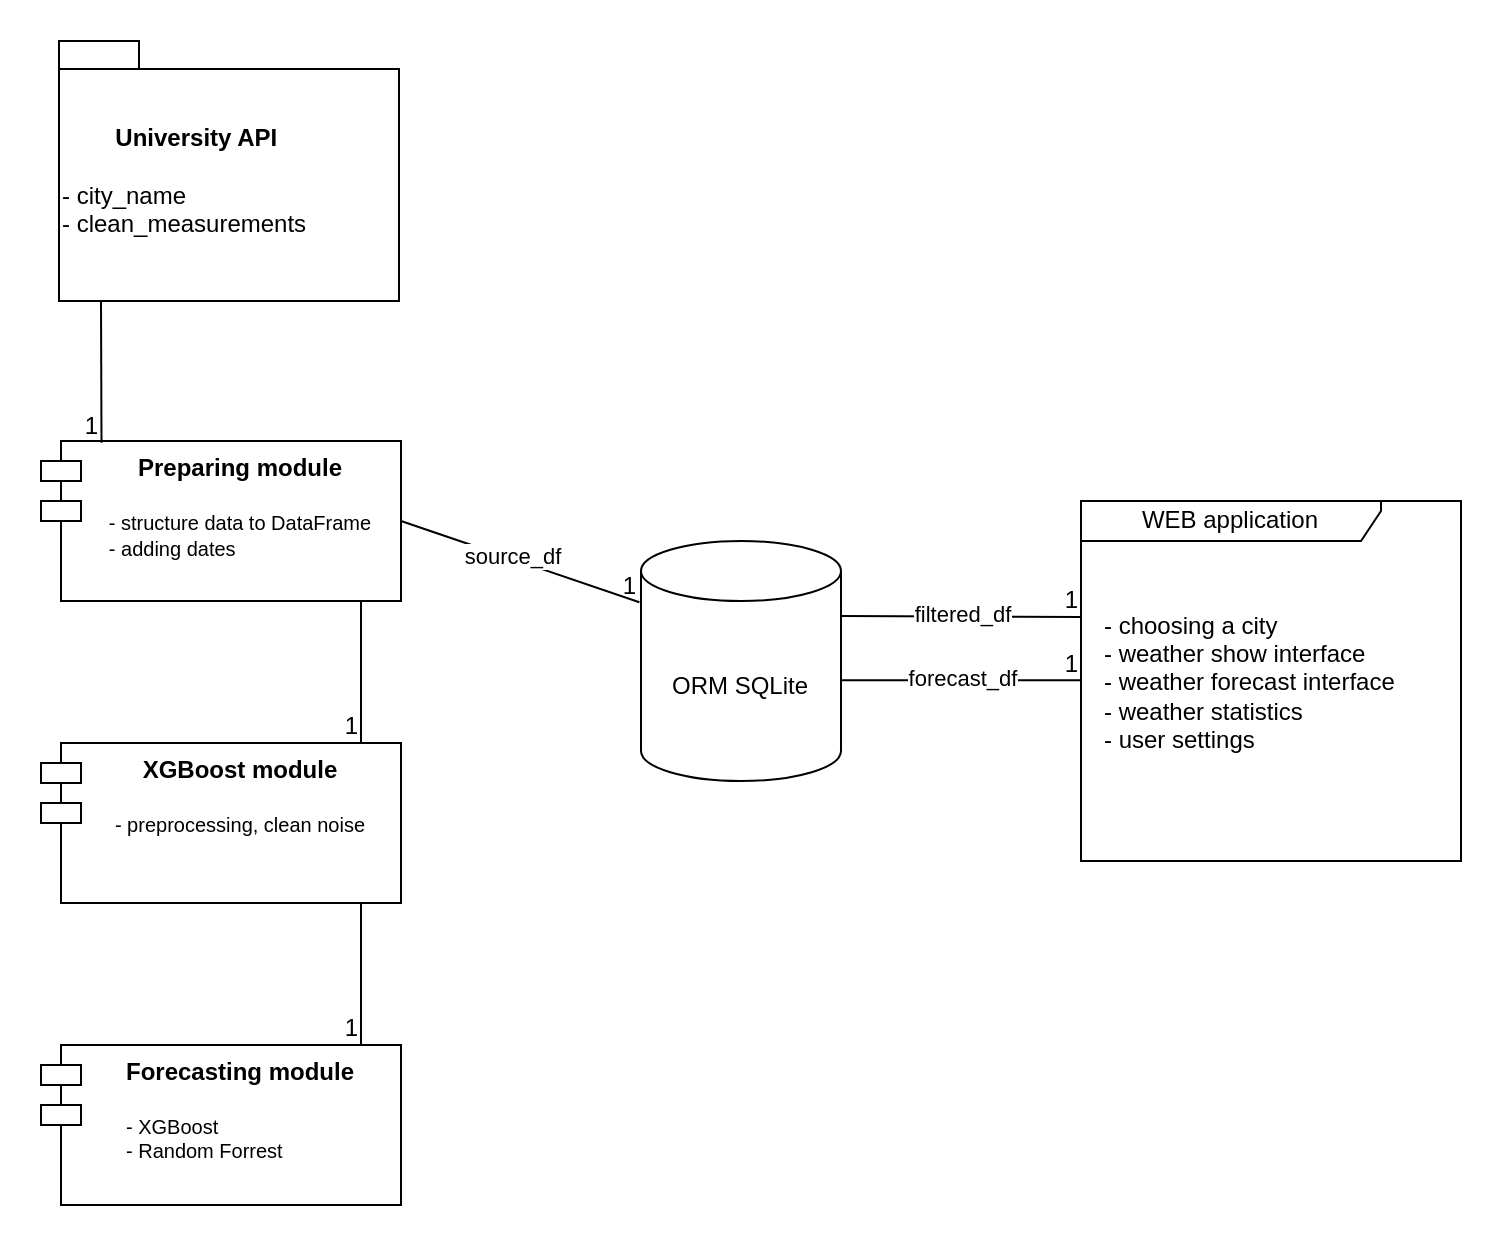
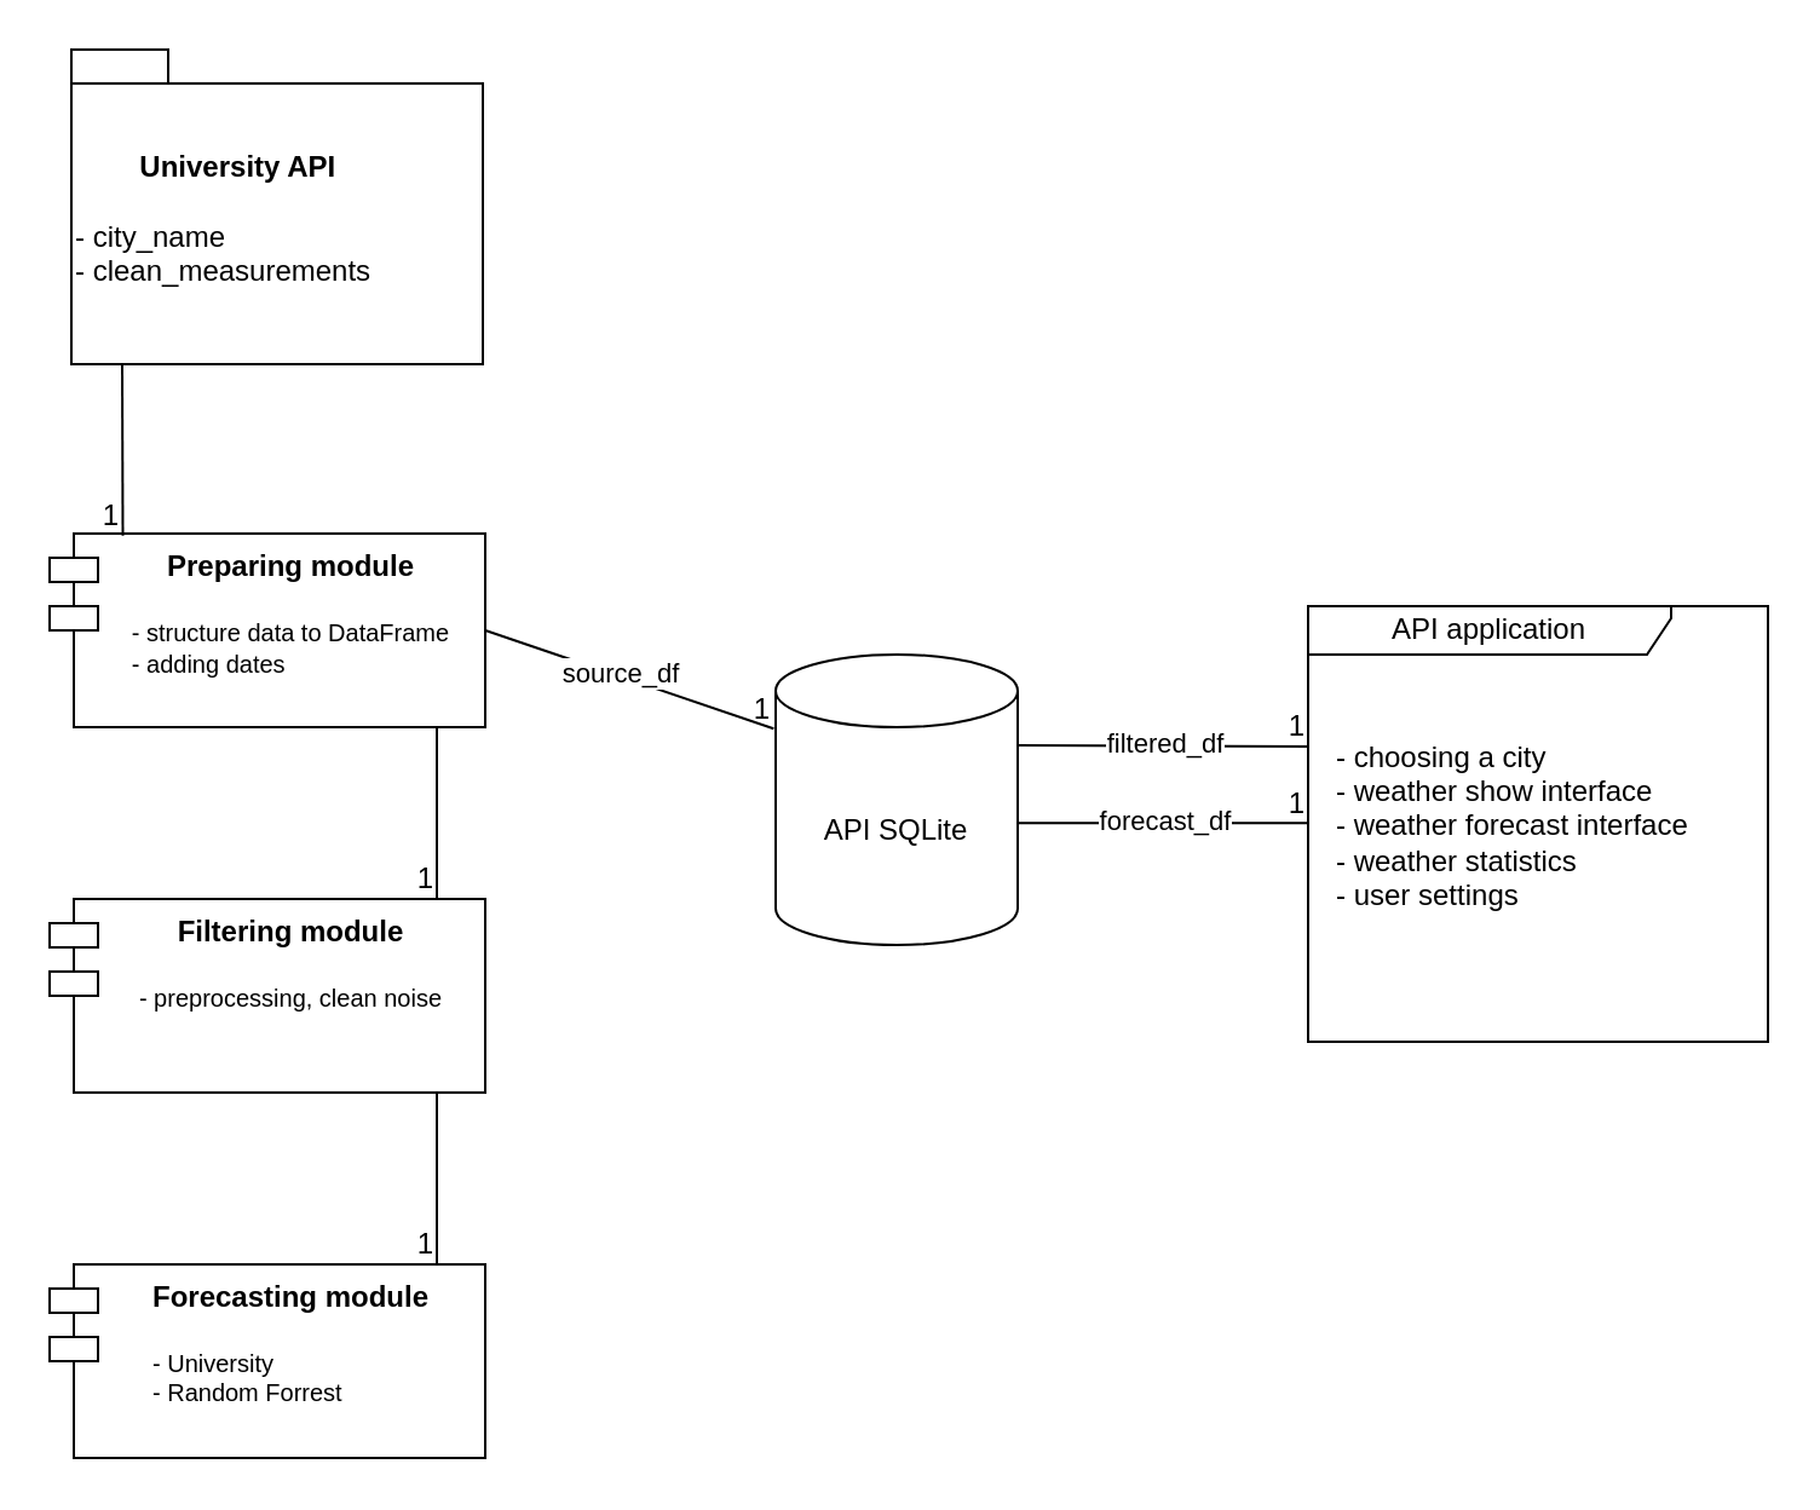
  <mxCell id="0" />
  <mxCell id="1" parent="0" />
  <mxCell id="2" value="&lt;span style=&quot;white-space: pre;&quot;&gt;&#09;&lt;/span&gt;University API&lt;br&gt;&lt;br&gt;&lt;div style=&quot;text-align: justify;&quot;&gt;&lt;span style=&quot;font-weight: normal; background-color: initial;&quot;&gt;- city_name&lt;/span&gt;&lt;/div&gt;&lt;span style=&quot;font-weight: normal;&quot;&gt;&lt;div style=&quot;text-align: justify;&quot;&gt;&lt;span style=&quot;background-color: initial;&quot;&gt;- clean_measurements&lt;/span&gt;&lt;/div&gt;&lt;/span&gt;" style="shape=folder;fontStyle=1;spacingTop=10;tabWidth=40;tabHeight=14;tabPosition=left;html=1;whiteSpace=wrap;align=left;" vertex="1" parent="1"><mxGeometry x="29" y="20" width="170" height="130" as="geometry" /></mxCell>
- <mxCell id="3" value="ORM SQLite" style="shape=cylinder3;whiteSpace=wrap;html=1;boundedLbl=1;backgroundOutline=1;size=15;" vertex="1" parent="1"><mxGeometry x="320" y="270" width="100" height="120" as="geometry" /></mxCell>
+ <mxCell id="3" value="API SQLite" style="shape=cylinder3;whiteSpace=wrap;html=1;boundedLbl=1;backgroundOutline=1;size=15;" vertex="1" parent="1"><mxGeometry x="320" y="270" width="100" height="120" as="geometry" /></mxCell>
  <mxCell id="4" value="&lt;b&gt;Preparing module&lt;/b&gt;&lt;br&gt;&lt;br&gt;&lt;div style=&quot;text-align: left; font-size: 10px;&quot;&gt;&lt;span style=&quot;background-color: initial;&quot;&gt;&lt;font style=&quot;font-size: 10px;&quot;&gt;- structure data to DataFrame&lt;/font&gt;&lt;/span&gt;&lt;/div&gt;&lt;div style=&quot;text-align: left; font-size: 10px;&quot;&gt;&lt;span style=&quot;background-color: initial;&quot;&gt;&lt;font style=&quot;font-size: 10px;&quot;&gt;- adding dates&lt;/font&gt;&lt;span style=&quot;font-size: 11px;&quot;&gt;&amp;nbsp;&lt;/span&gt;&lt;/span&gt;&lt;/div&gt;" style="shape=module;align=left;spacingLeft=20;align=center;verticalAlign=top;whiteSpace=wrap;html=1;" vertex="1" parent="1"><mxGeometry x="20" y="220" width="180" height="80" as="geometry" /></mxCell>
  <mxCell id="5" value="" style="endArrow=none;html=1;rounded=0;entryX=-0.008;entryY=0.255;entryDx=0;entryDy=0;entryPerimeter=0;exitX=1;exitY=0.5;exitDx=0;exitDy=0;" edge="1" parent="1" source="4" target="3"><mxGeometry relative="1" as="geometry"><mxPoint x="140" y="370" as="sourcePoint" /><mxPoint x="300" y="370" as="targetPoint" /></mxGeometry></mxCell>
  <mxCell id="6" value="1" style="resizable=0;html=1;whiteSpace=wrap;align=right;verticalAlign=bottom;" connectable="0" vertex="1" parent="5"><mxGeometry x="1" relative="1" as="geometry" /></mxCell>
  <mxCell id="7" value="source_df" style="edgeLabel;html=1;align=center;verticalAlign=middle;resizable=0;points=[];" vertex="1" connectable="0" parent="5"><mxGeometry x="-0.079" y="1" relative="1" as="geometry"><mxPoint as="offset" /></mxGeometry></mxCell>
  <mxCell id="8" value="" style="endArrow=none;html=1;rounded=0;exitX=0.475;exitY=0.993;exitDx=0;exitDy=0;exitPerimeter=0;entryX=0.5;entryY=0;entryDx=0;entryDy=0;" edge="1" parent="1"><mxGeometry relative="1" as="geometry"><mxPoint x="50" y="150" as="sourcePoint" /><mxPoint x="50.25" y="220.91" as="targetPoint" /></mxGeometry></mxCell>
  <mxCell id="9" value="1" style="resizable=0;html=1;whiteSpace=wrap;align=right;verticalAlign=bottom;" connectable="0" vertex="1" parent="8"><mxGeometry x="1" relative="1" as="geometry" /></mxCell>
- <mxCell id="10" value="&lt;b&gt;XGBoost module&lt;/b&gt;&lt;br&gt;&lt;br&gt;&lt;div style=&quot;text-align: left; font-size: 10px;&quot;&gt;&lt;span style=&quot;background-color: initial;&quot;&gt;&lt;font style=&quot;font-size: 10px;&quot;&gt;- preprocessing&lt;/font&gt;&lt;/span&gt;&lt;span style=&quot;background-color: initial;&quot;&gt;, clean noise&lt;/span&gt;&lt;/div&gt;" style="shape=module;align=left;spacingLeft=20;align=center;verticalAlign=top;whiteSpace=wrap;html=1;" vertex="1" parent="1"><mxGeometry x="20" y="371" width="180" height="80" as="geometry" /></mxCell>
+ <mxCell id="10" value="&lt;b&gt;Filtering module&lt;/b&gt;&lt;br&gt;&lt;br&gt;&lt;div style=&quot;text-align: left; font-size: 10px;&quot;&gt;&lt;span style=&quot;background-color: initial;&quot;&gt;&lt;font style=&quot;font-size: 10px;&quot;&gt;- preprocessing&lt;/font&gt;&lt;/span&gt;&lt;span style=&quot;background-color: initial;&quot;&gt;, clean noise&lt;/span&gt;&lt;/div&gt;" style="shape=module;align=left;spacingLeft=20;align=center;verticalAlign=top;whiteSpace=wrap;html=1;" vertex="1" parent="1"><mxGeometry x="20" y="371" width="180" height="80" as="geometry" /></mxCell>
  <mxCell id="11" value="" style="endArrow=none;html=1;rounded=0;exitX=0.475;exitY=0.993;exitDx=0;exitDy=0;exitPerimeter=0;entryX=0.5;entryY=0;entryDx=0;entryDy=0;" edge="1" parent="1"><mxGeometry relative="1" as="geometry"><mxPoint x="180" y="300" as="sourcePoint" /><mxPoint x="180" y="371" as="targetPoint" /></mxGeometry></mxCell>
  <mxCell id="12" value="1" style="resizable=0;html=1;whiteSpace=wrap;align=right;verticalAlign=bottom;" connectable="0" vertex="1" parent="11"><mxGeometry x="1" relative="1" as="geometry" /></mxCell>
- <mxCell id="13" value="&lt;b&gt;Forecasting module&lt;/b&gt;&lt;br&gt;&lt;br&gt;&lt;div style=&quot;text-align: left; font-size: 10px;&quot;&gt;&lt;span style=&quot;background-color: initial;&quot;&gt;&lt;font style=&quot;font-size: 10px;&quot;&gt;- XGBoost&lt;/font&gt;&lt;/span&gt;&lt;/div&gt;&lt;div style=&quot;text-align: left; font-size: 10px;&quot;&gt;&lt;span style=&quot;background-color: initial;&quot;&gt;&lt;font style=&quot;font-size: 10px;&quot;&gt;- Random Forrest&lt;/font&gt;&lt;/span&gt;&lt;/div&gt;" style="shape=module;align=left;spacingLeft=20;align=center;verticalAlign=top;whiteSpace=wrap;html=1;" vertex="1" parent="1"><mxGeometry x="20" y="522" width="180" height="80" as="geometry" /></mxCell>
- <mxCell id="14" value="WEB application" style="shape=umlFrame;whiteSpace=wrap;html=1;pointerEvents=0;width=150;height=20;" vertex="1" parent="1"><mxGeometry x="540" y="250" width="190" height="180" as="geometry" /></mxCell>
+ <mxCell id="13" value="&lt;b&gt;Forecasting module&lt;/b&gt;&lt;br&gt;&lt;br&gt;&lt;div style=&quot;text-align: left; font-size: 10px;&quot;&gt;&lt;span style=&quot;background-color: initial;&quot;&gt;&lt;font style=&quot;font-size: 10px;&quot;&gt;- University&lt;/font&gt;&lt;/span&gt;&lt;/div&gt;&lt;div style=&quot;text-align: left; font-size: 10px;&quot;&gt;&lt;span style=&quot;background-color: initial;&quot;&gt;&lt;font style=&quot;font-size: 10px;&quot;&gt;- Random Forrest&lt;/font&gt;&lt;/span&gt;&lt;/div&gt;" style="shape=module;align=left;spacingLeft=20;align=center;verticalAlign=top;whiteSpace=wrap;html=1;" vertex="1" parent="1"><mxGeometry x="20" y="522" width="180" height="80" as="geometry" /></mxCell>
+ <mxCell id="14" value="API application" style="shape=umlFrame;whiteSpace=wrap;html=1;pointerEvents=0;width=150;height=20;" vertex="1" parent="1"><mxGeometry x="540" y="250" width="190" height="180" as="geometry" /></mxCell>
  <mxCell id="15" value="" style="endArrow=none;html=1;rounded=0;exitX=1;exitY=0;exitDx=0;exitDy=37.5;exitPerimeter=0;entryX=0;entryY=0.322;entryDx=0;entryDy=0;entryPerimeter=0;" edge="1" parent="1" source="3" target="14"><mxGeometry relative="1" as="geometry"><mxPoint x="360" y="481" as="sourcePoint" /><mxPoint x="540" y="310" as="targetPoint" /></mxGeometry></mxCell>
  <mxCell id="16" value="1" style="resizable=0;html=1;whiteSpace=wrap;align=right;verticalAlign=bottom;" connectable="0" vertex="1" parent="15"><mxGeometry x="1" relative="1" as="geometry" /></mxCell>
  <mxCell id="17" value="filtered_df" style="edgeLabel;html=1;align=center;verticalAlign=middle;resizable=0;points=[];" vertex="1" connectable="0" parent="15"><mxGeometry x="0.112" y="1" relative="1" as="geometry"><mxPoint x="-7" as="offset" /></mxGeometry></mxCell>
  <mxCell id="18" value="" style="endArrow=none;html=1;rounded=0;exitX=1;exitY=0;exitDx=0;exitDy=37.5;exitPerimeter=0;entryX=0;entryY=0.322;entryDx=0;entryDy=0;entryPerimeter=0;" edge="1" parent="1"><mxGeometry relative="1" as="geometry"><mxPoint x="420" y="339.63" as="sourcePoint" /><mxPoint x="540" y="339.63" as="targetPoint" /></mxGeometry></mxCell>
  <mxCell id="19" value="1" style="resizable=0;html=1;whiteSpace=wrap;align=right;verticalAlign=bottom;" connectable="0" vertex="1" parent="18"><mxGeometry x="1" relative="1" as="geometry" /></mxCell>
  <mxCell id="20" value="forecast_df" style="edgeLabel;html=1;align=center;verticalAlign=middle;resizable=0;points=[];" vertex="1" connectable="0" parent="18"><mxGeometry x="0.112" y="1" relative="1" as="geometry"><mxPoint x="-7" as="offset" /></mxGeometry></mxCell>
  <mxCell id="21" value="&lt;span style=&quot;background-color: initial;&quot;&gt;- choosing a city&lt;br&gt;- weather show interface&lt;/span&gt;&lt;br&gt;&lt;div style=&quot;&quot;&gt;- weather forecast interface&lt;/div&gt;&lt;div style=&quot;&quot;&gt;- weather statistics&lt;/div&gt;&lt;div style=&quot;&quot;&gt;- user settings&lt;/div&gt;" style="text;html=1;align=left;verticalAlign=middle;resizable=0;points=[];autosize=1;strokeColor=none;fillColor=none;" vertex="1" parent="1"><mxGeometry x="550" y="296" width="170" height="90" as="geometry" /></mxCell>
  <mxCell id="22" value="" style="endArrow=none;html=1;rounded=0;exitX=0.475;exitY=0.993;exitDx=0;exitDy=0;exitPerimeter=0;entryX=0.5;entryY=0;entryDx=0;entryDy=0;" edge="1" parent="1"><mxGeometry relative="1" as="geometry"><mxPoint x="180" y="451" as="sourcePoint" /><mxPoint x="180" y="522" as="targetPoint" /></mxGeometry></mxCell>
  <mxCell id="23" value="1" style="resizable=0;html=1;whiteSpace=wrap;align=right;verticalAlign=bottom;" connectable="0" vertex="1" parent="22"><mxGeometry x="1" relative="1" as="geometry" /></mxCell>
